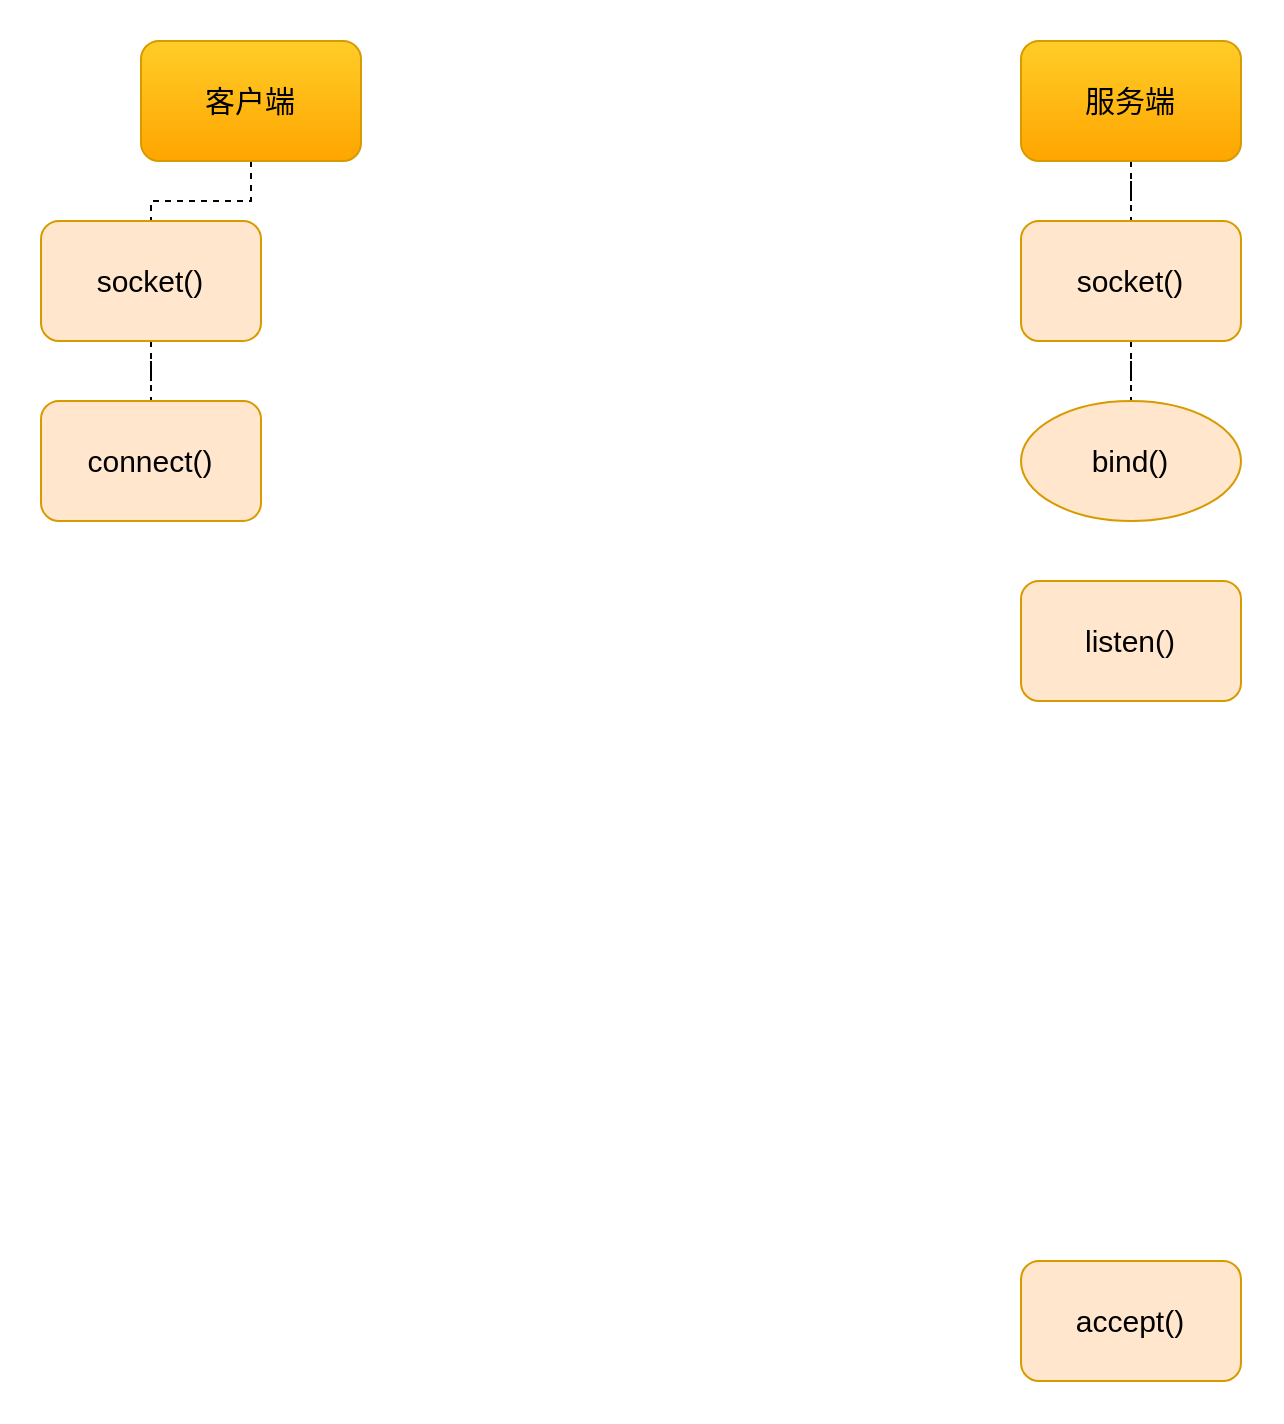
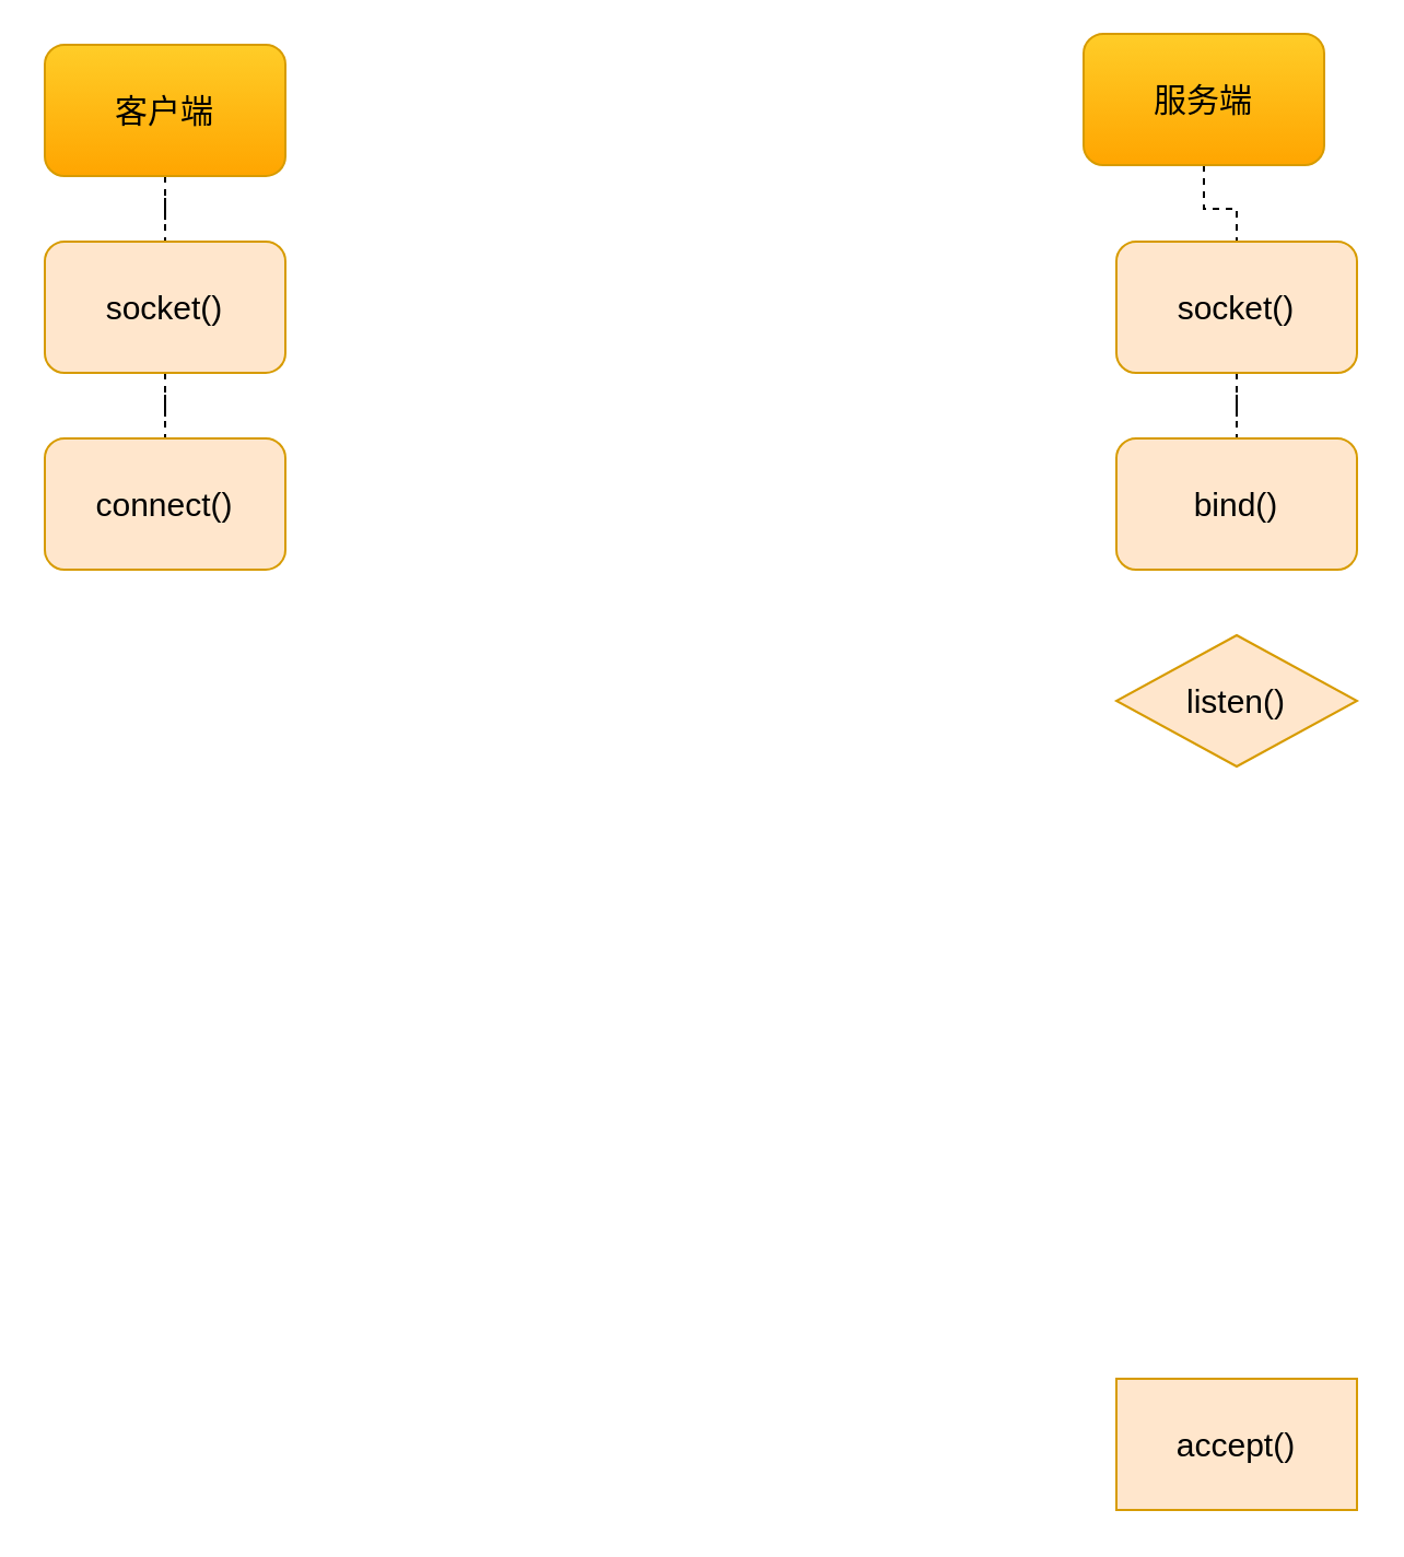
  <mxCell id="0" />
  <mxCell id="1" parent="0" />
  <mxCell id="2" value="" style="edgeStyle=orthogonalEdgeStyle;rounded=0;orthogonalLoop=1;jettySize=auto;html=1;dashed=1;endArrow=none;endFill=0;" edge="1" parent="1" source="3" target="11"><mxGeometry relative="1" as="geometry" /></mxCell>
- <mxCell id="3" value="&lt;font style=&quot;font-size: 15px&quot;&gt;客户端&lt;/font&gt;" style="rounded=1;whiteSpace=wrap;html=1;shadow=0;glass=0;sketch=0;strokeColor=#d79b00;fillColor=#ffcd28;gradientColor=#ffa500;" vertex="1" parent="1"><mxGeometry x="70" y="20" width="110" height="60" as="geometry" /></mxCell>
+ <mxCell id="3" value="&lt;font style=&quot;font-size: 15px&quot;&gt;客户端&lt;/font&gt;" style="rounded=1;whiteSpace=wrap;html=1;shadow=0;glass=0;sketch=0;strokeColor=#d79b00;fillColor=#ffcd28;gradientColor=#ffa500;" vertex="1" parent="1"><mxGeometry x="20" y="20" width="110" height="60" as="geometry" /></mxCell>
  <mxCell id="4" value="" style="edgeStyle=orthogonalEdgeStyle;rounded=0;orthogonalLoop=1;jettySize=auto;html=1;dashed=1;endArrow=none;endFill=0;" edge="1" parent="1" source="5" target="7"><mxGeometry relative="1" as="geometry" /></mxCell>
- <mxCell id="5" value="&lt;font style=&quot;font-size: 15px&quot;&gt;服务端&lt;/font&gt;" style="rounded=1;whiteSpace=wrap;html=1;shadow=0;glass=0;sketch=0;strokeColor=#d79b00;fillColor=#ffcd28;gradientColor=#ffa500;" vertex="1" parent="1"><mxGeometry x="510" y="20" width="110" height="60" as="geometry" /></mxCell>
+ <mxCell id="5" value="&lt;font style=&quot;font-size: 15px&quot;&gt;服务端&lt;/font&gt;" style="rounded=1;whiteSpace=wrap;html=1;shadow=0;glass=0;sketch=0;strokeColor=#d79b00;fillColor=#ffcd28;gradientColor=#ffa500;" vertex="1" parent="1"><mxGeometry x="495" y="15" width="110" height="60" as="geometry" /></mxCell>
  <mxCell id="6" value="" style="edgeStyle=orthogonalEdgeStyle;rounded=0;orthogonalLoop=1;jettySize=auto;html=1;endArrow=none;endFill=0;dashed=1;" edge="1" parent="1" source="7" target="8"><mxGeometry relative="1" as="geometry" /></mxCell>
  <mxCell id="7" value="&lt;span style=&quot;font-size: 15px&quot;&gt;socket()&lt;/span&gt;" style="rounded=1;whiteSpace=wrap;html=1;shadow=0;glass=0;sketch=0;strokeColor=#d79b00;fillColor=#ffe6cc;" vertex="1" parent="1"><mxGeometry x="510" y="110" width="110" height="60" as="geometry" /></mxCell>
- <mxCell id="8" value="&lt;span style=&quot;font-size: 15px&quot;&gt;bind()&lt;/span&gt;" style="ellipse;whiteSpace=wrap;html=1;shadow=0;glass=0;sketch=0;strokeColor=#d79b00;fillColor=#ffe6cc;" vertex="1" parent="1"><mxGeometry x="510" y="200" width="110" height="60" as="geometry" /></mxCell>
- <mxCell id="9" value="&lt;span style=&quot;font-size: 15px&quot;&gt;listen()&lt;/span&gt;" style="rounded=1;whiteSpace=wrap;html=1;shadow=0;glass=0;sketch=0;strokeColor=#d79b00;fillColor=#ffe6cc;" vertex="1" parent="1"><mxGeometry x="510" y="290" width="110" height="60" as="geometry" /></mxCell>
+ <mxCell id="8" value="&lt;span style=&quot;font-size: 15px&quot;&gt;bind()&lt;/span&gt;" style="rounded=1;whiteSpace=wrap;html=1;shadow=0;glass=0;sketch=0;strokeColor=#d79b00;fillColor=#ffe6cc;" vertex="1" parent="1"><mxGeometry x="510" y="200" width="110" height="60" as="geometry" /></mxCell>
+ <mxCell id="9" value="&lt;span style=&quot;font-size: 15px&quot;&gt;listen()&lt;/span&gt;" style="rhombus;whiteSpace=wrap;html=1;shadow=0;glass=0;sketch=0;strokeColor=#d79b00;fillColor=#ffe6cc;" vertex="1" parent="1"><mxGeometry x="510" y="290" width="110" height="60" as="geometry" /></mxCell>
  <mxCell id="10" value="" style="edgeStyle=orthogonalEdgeStyle;rounded=0;orthogonalLoop=1;jettySize=auto;html=1;dashed=1;endArrow=none;endFill=0;" edge="1" parent="1" source="11" target="12"><mxGeometry relative="1" as="geometry" /></mxCell>
  <mxCell id="11" value="&lt;span style=&quot;font-size: 15px&quot;&gt;socket()&lt;/span&gt;" style="rounded=1;whiteSpace=wrap;html=1;shadow=0;glass=0;sketch=0;strokeColor=#d79b00;fillColor=#ffe6cc;" vertex="1" parent="1"><mxGeometry x="20" y="110" width="110" height="60" as="geometry" /></mxCell>
  <mxCell id="12" value="&lt;span style=&quot;font-size: 15px&quot;&gt;connect()&lt;/span&gt;" style="rounded=1;whiteSpace=wrap;html=1;shadow=0;glass=0;sketch=0;strokeColor=#d79b00;fillColor=#ffe6cc;" vertex="1" parent="1"><mxGeometry x="20" y="200" width="110" height="60" as="geometry" /></mxCell>
- <mxCell id="13" value="&lt;span style=&quot;font-size: 15px&quot;&gt;accept()&lt;/span&gt;" style="rounded=1;whiteSpace=wrap;html=1;shadow=0;glass=0;sketch=0;strokeColor=#d79b00;fillColor=#ffe6cc;" vertex="1" parent="1"><mxGeometry x="510" y="630" width="110" height="60" as="geometry" /></mxCell>
+ <mxCell id="13" value="&lt;span style=&quot;font-size: 15px&quot;&gt;accept()&lt;/span&gt;" style="whiteSpace=wrap;html=1;shadow=0;glass=0;sketch=0;strokeColor=#d79b00;fillColor=#ffe6cc;rounded=0;" vertex="1" parent="1"><mxGeometry x="510" y="630" width="110" height="60" as="geometry" /></mxCell>
